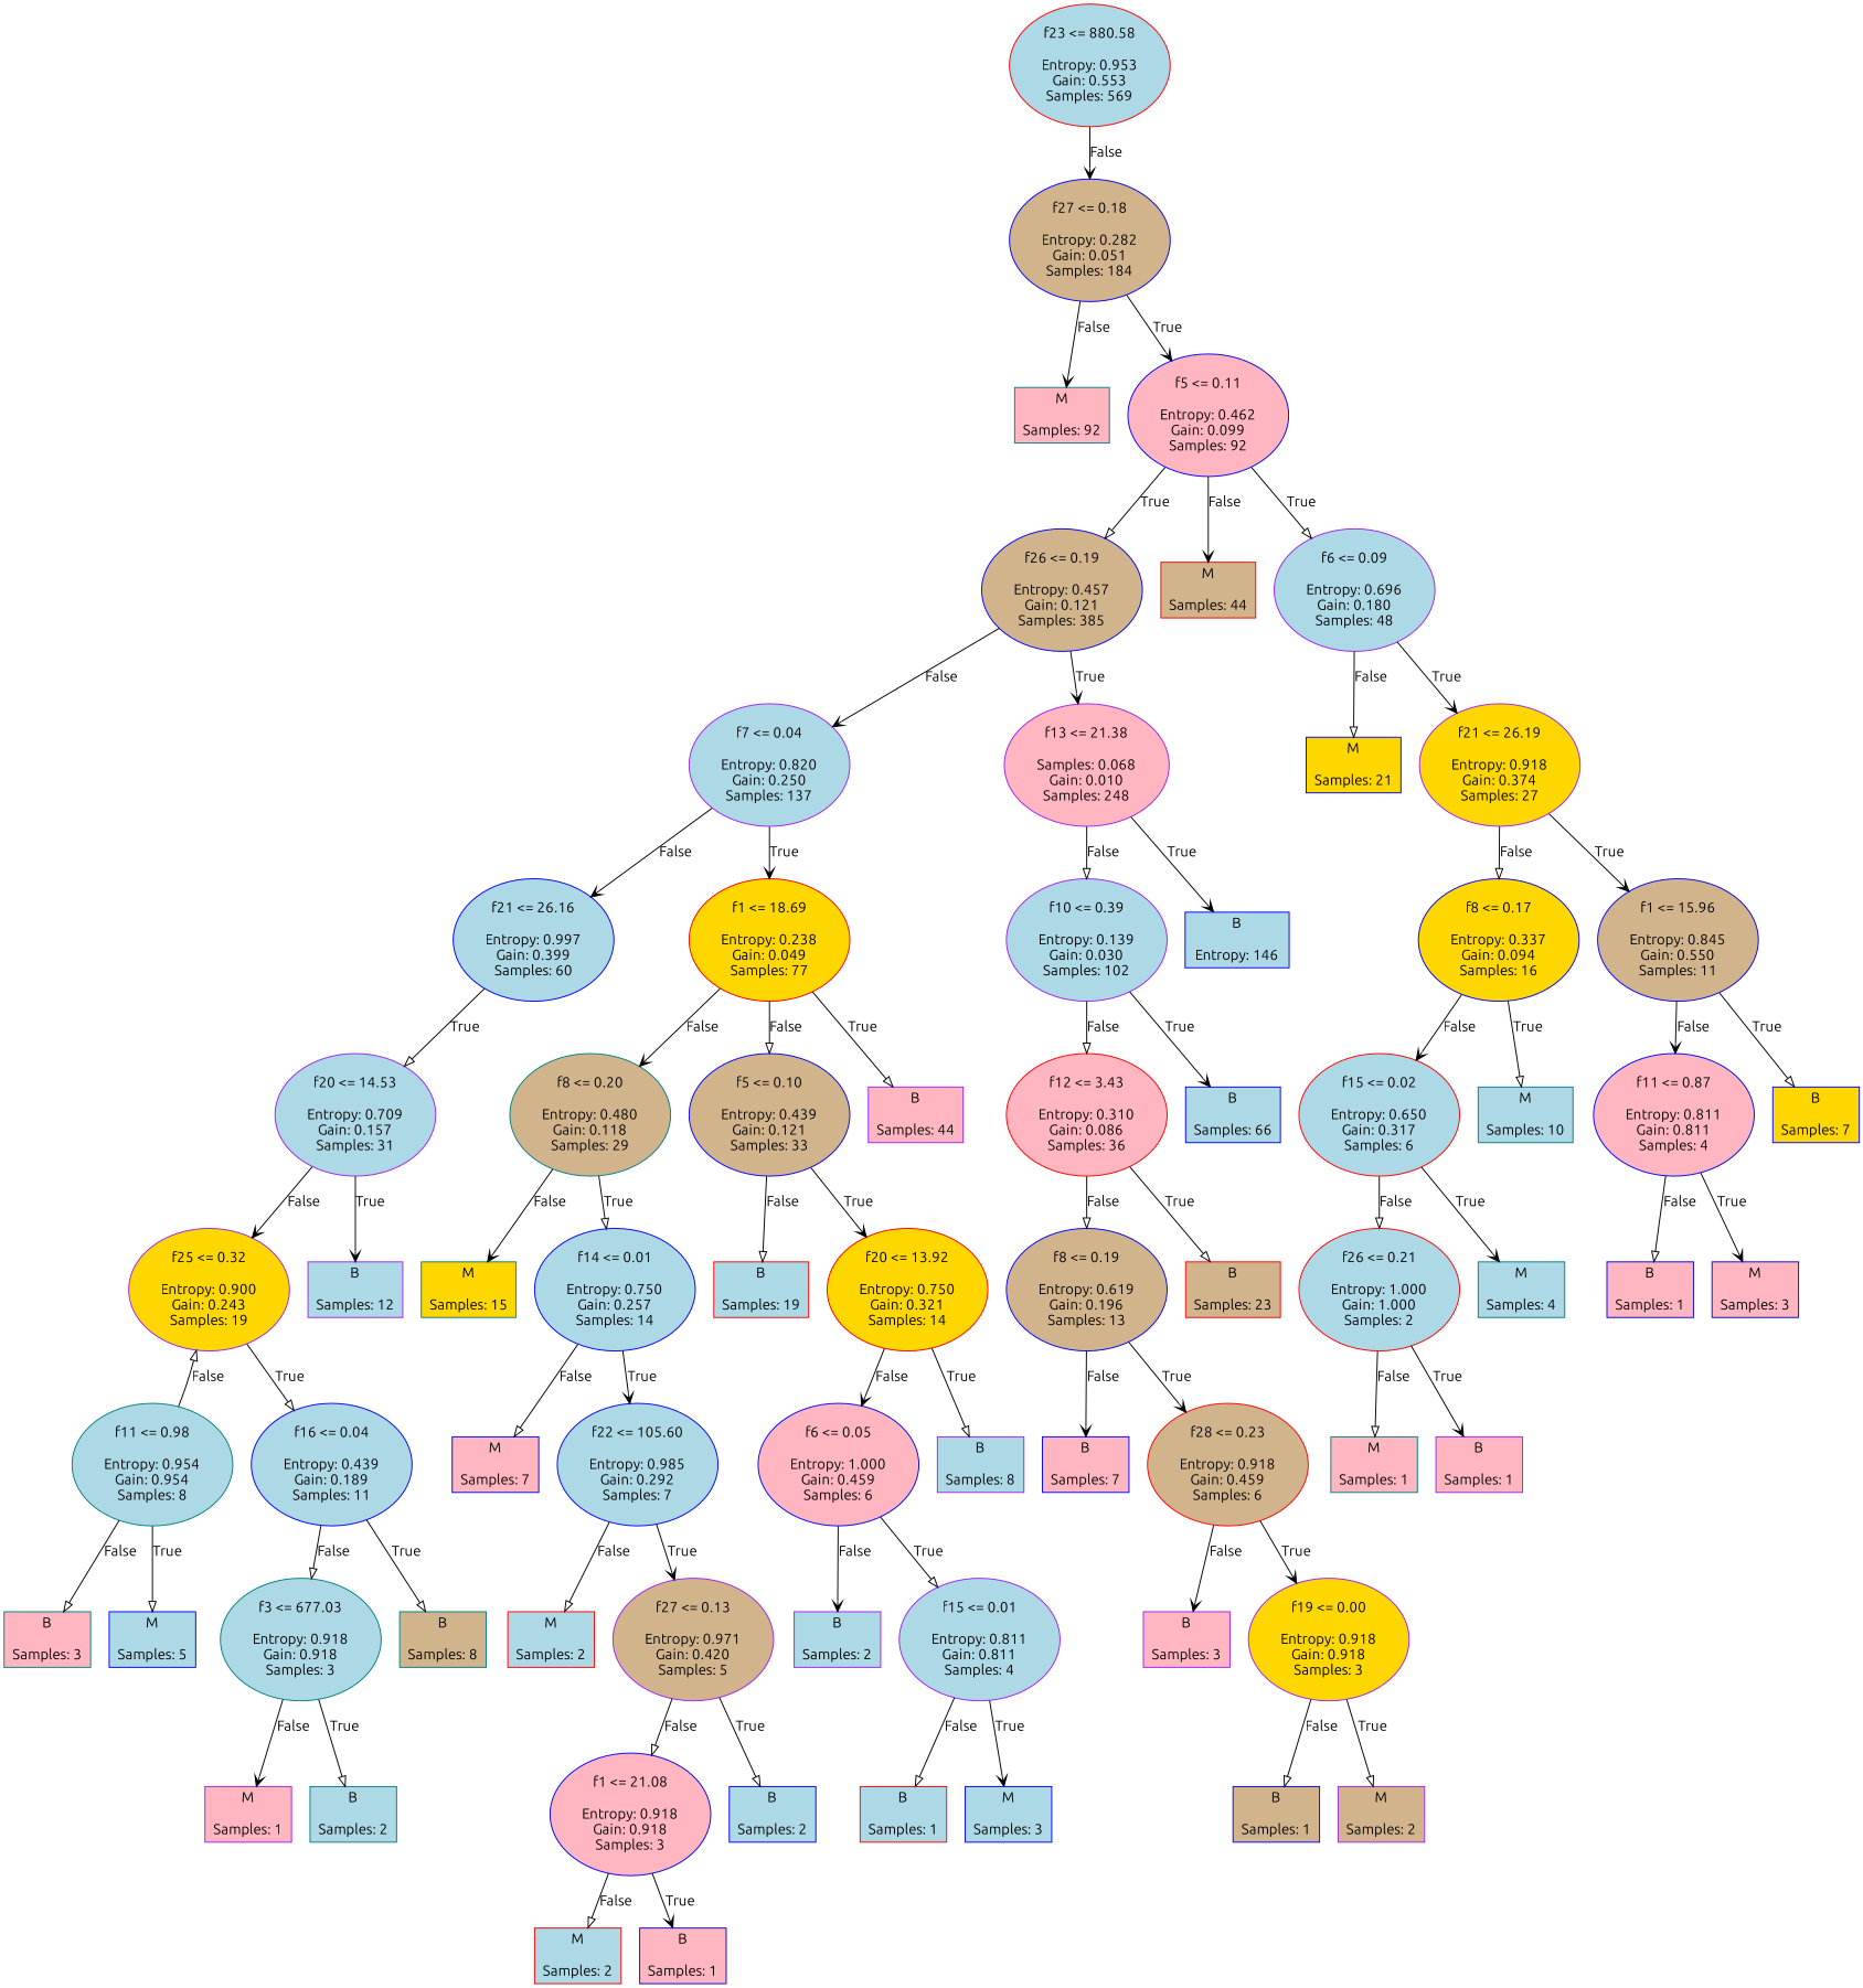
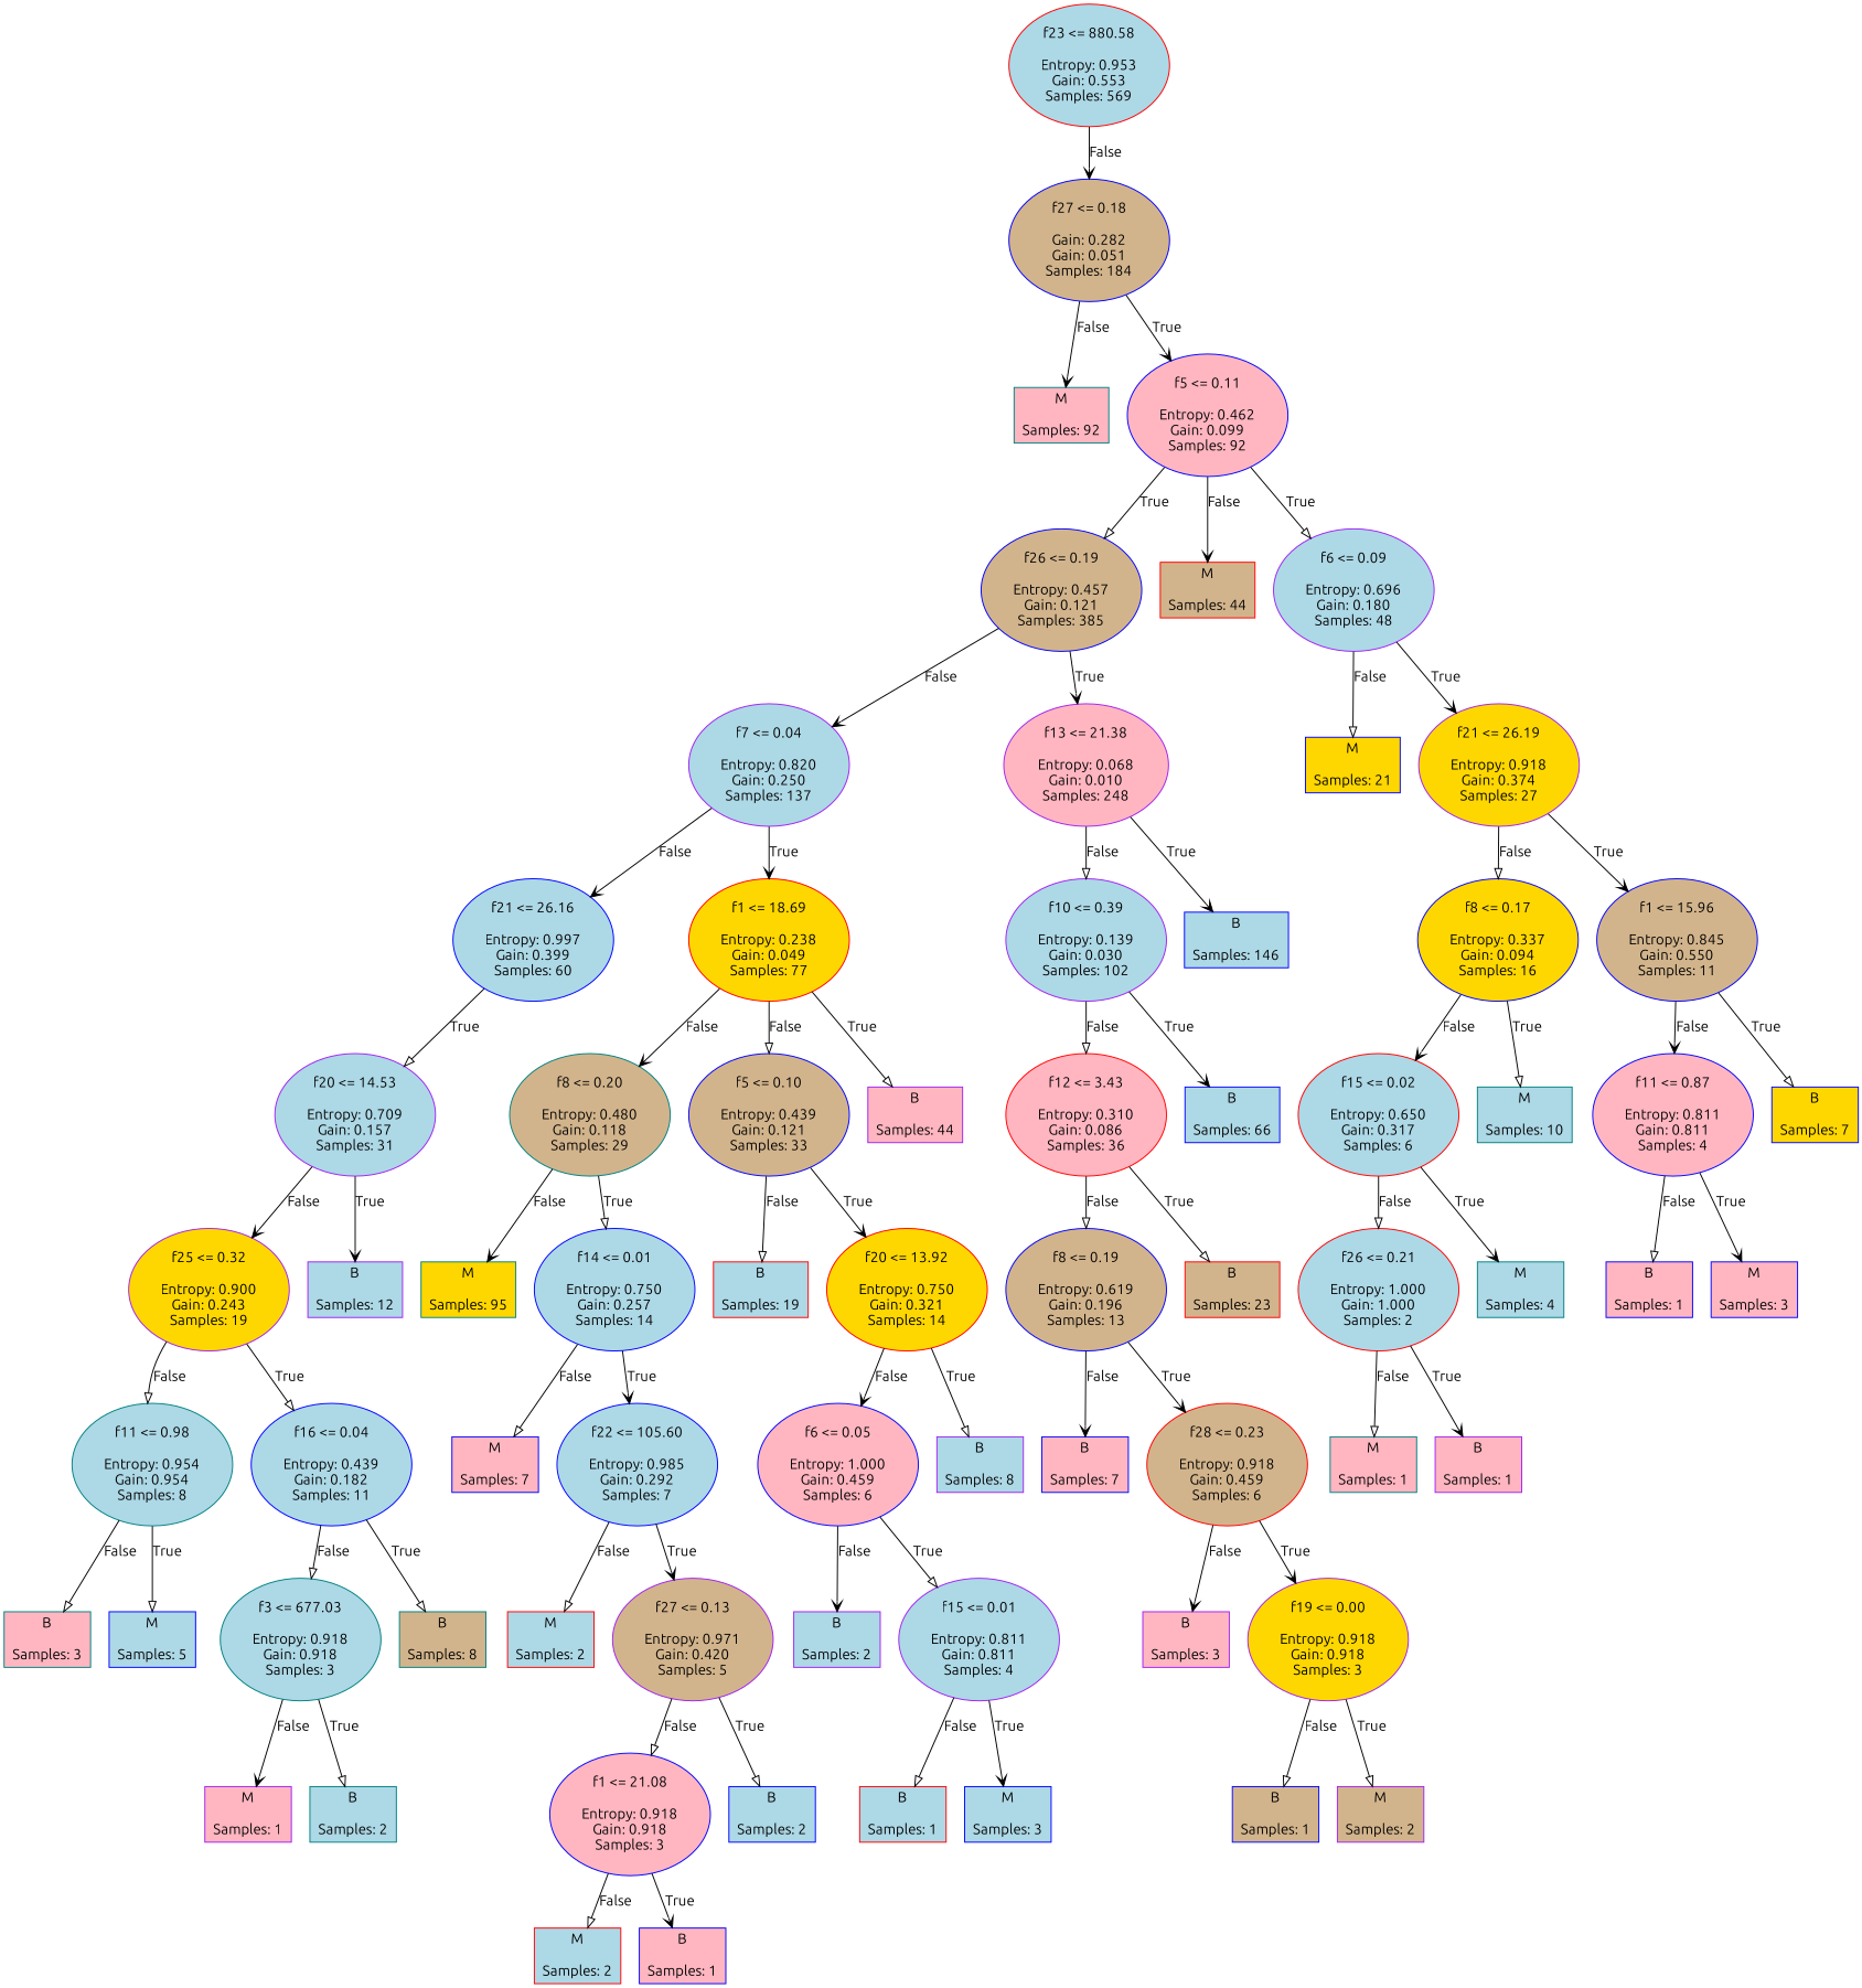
  digraph {
    fontname=Ubuntu
    node [color=blue fillcolor=lightblue fontname=Ubuntu shape=box style=filled]
    edge [arrowhead=onormal fontname=Ubuntu]
    n1 [color=red label="f23 <= 880.58\n\nEntropy: 0.953\nGain: 0.553\nSamples: 569" shape=ellipse]
-   n2 [fillcolor=tan label="f27 <= 0.18\n\nEntropy: 0.282\nGain: 0.051\nSamples: 184" shape=ellipse]
+   n2 [fillcolor=tan label="f27 <= 0.18\n\nGain: 0.282\nGain: 0.051\nSamples: 184" shape=ellipse]
    n3 [color=teal fillcolor=lightpink label="M\n\nSamples: 92"]
    n4 [fillcolor=lightpink label="f5 <= 0.11\n\nEntropy: 0.462\nGain: 0.099\nSamples: 92" shape=ellipse]
    n5 [fillcolor=tan label="f26 <= 0.19\n\nEntropy: 0.457\nGain: 0.121\nSamples: 385" shape=ellipse]
    n6 [color=purple label="f7 <= 0.04\n\nEntropy: 0.820\nGain: 0.250\nSamples: 137" shape=ellipse]
-   n7 [color=purple fillcolor=lightpink label="f13 <= 21.38\n\nSamples: 0.068\nGain: 0.010\nSamples: 248" shape=ellipse]
+   n7 [color=purple fillcolor=lightpink label="f13 <= 21.38\n\nEntropy: 0.068\nGain: 0.010\nSamples: 248" shape=ellipse]
    n8 [color=red fillcolor=tan label="M\n\nSamples: 44"]
    n9 [color=purple label="f6 <= 0.09\n\nEntropy: 0.696\nGain: 0.180\nSamples: 48" shape=ellipse]
    n10 [label="f21 <= 26.16\n\nEntropy: 0.997\nGain: 0.399\nSamples: 60" shape=ellipse]
    n11 [color=red fillcolor=gold label="f1 <= 18.69\n\nEntropy: 0.238\nGain: 0.049\nSamples: 77" shape=ellipse]
    n12 [color=purple label="f10 <= 0.39\n\nEntropy: 0.139\nGain: 0.030\nSamples: 102" shape=ellipse]
-   n13 [label="B\n\nEntropy: 146"]
+   n13 [label="B\n\nSamples: 146"]
    n14 [fillcolor=gold label="M\n\nSamples: 21"]
    n15 [color=purple fillcolor=gold label="f21 <= 26.19\n\nEntropy: 0.918\nGain: 0.374\nSamples: 27" shape=ellipse]
    n16 [color=purple label="f20 <= 14.53\n\nEntropy: 0.709\nGain: 0.157\nSamples: 31" shape=ellipse]
    n17 [color=teal fillcolor=tan label="f8 <= 0.20\n\nEntropy: 0.480\nGain: 0.118\nSamples: 29" shape=ellipse]
    n18 [fillcolor=tan label="f5 <= 0.10\n\nEntropy: 0.439\nGain: 0.121\nSamples: 33" shape=ellipse]
    n19 [color=purple fillcolor=lightpink label="B\n\nSamples: 44"]
    n20 [color=red fillcolor=lightpink label="f12 <= 3.43\n\nEntropy: 0.310\nGain: 0.086\nSamples: 36" shape=ellipse]
    n21 [label="B\n\nSamples: 66"]
    n22 [fillcolor=gold label="f8 <= 0.17\n\nEntropy: 0.337\nGain: 0.094\nSamples: 16" shape=ellipse]
    n23 [fillcolor=tan label="f1 <= 15.96\n\nEntropy: 0.845\nGain: 0.550\nSamples: 11" shape=ellipse]
-   n24 [color=teal fillcolor=gold label="M\n\nSamples: 15"]
+   n24 [color=teal fillcolor=gold label="M\n\nSamples: 95"]
    n25 [label="f14 <= 0.01\n\nEntropy: 0.750\nGain: 0.257\nSamples: 14" shape=ellipse]
    n26 [color=purple fillcolor=gold label="f25 <= 0.32\n\nEntropy: 0.900\nGain: 0.243\nSamples: 19" shape=ellipse]
    n27 [color=purple label="B\n\nSamples: 12"]
    n28 [color=red label="B\n\nSamples: 19"]
    n29 [color=red fillcolor=gold label="f20 <= 13.92\n\nEntropy: 0.750\nGain: 0.321\nSamples: 14" shape=ellipse]
    n30 [fillcolor=tan label="f8 <= 0.19\n\nEntropy: 0.619\nGain: 0.196\nSamples: 13" shape=ellipse]
    n31 [color=red fillcolor=tan label="B\n\nSamples: 23"]
    n32 [color=red label="f15 <= 0.02\n\nEntropy: 0.650\nGain: 0.317\nSamples: 6" shape=ellipse]
    n33 [color=teal label="M\n\nSamples: 10"]
    n34 [fillcolor=lightpink label="f11 <= 0.87\n\nEntropy: 0.811\nGain: 0.811\nSamples: 4" shape=ellipse]
    n35 [fillcolor=gold label="B\n\nSamples: 7"]
    n36 [fillcolor=lightpink label="M\n\nSamples: 7"]
    n37 [label="f22 <= 105.60\n\nEntropy: 0.985\nGain: 0.292\nSamples: 7" shape=ellipse]
    n38 [color=teal label="f11 <= 0.98\n\nEntropy: 0.954\nGain: 0.954\nSamples: 8" shape=ellipse]
-   n39 [label="f16 <= 0.04\n\nEntropy: 0.439\nGain: 0.189\nSamples: 11" shape=ellipse]
+   n39 [label="f16 <= 0.04\n\nEntropy: 0.439\nGain: 0.182\nSamples: 11" shape=ellipse]
    n40 [fillcolor=lightpink label="f6 <= 0.05\n\nEntropy: 1.000\nGain: 0.459\nSamples: 6" shape=ellipse]
    n41 [color=purple label="B\n\nSamples: 8"]
    n42 [fillcolor=lightpink label="B\n\nSamples: 7"]
    n43 [color=red fillcolor=tan label="f28 <= 0.23\n\nEntropy: 0.918\nGain: 0.459\nSamples: 6" shape=ellipse]
    n44 [color=red label="f26 <= 0.21\n\nEntropy: 1.000\nGain: 1.000\nSamples: 2" shape=ellipse]
    n45 [color=teal label="M\n\nSamples: 4"]
    n46 [fillcolor=lightpink label="B\n\nSamples: 1"]
    n47 [fillcolor=lightpink label="M\n\nSamples: 3"]
    n48 [color=red label="M\n\nSamples: 2"]
    n49 [color=purple fillcolor=tan label="f27 <= 0.13\n\nEntropy: 0.971\nGain: 0.420\nSamples: 5" shape=ellipse]
    n50 [color=teal fillcolor=lightpink label="B\n\nSamples: 3"]
    n51 [label="M\n\nSamples: 5"]
    n52 [color=teal label="f3 <= 677.03\n\nEntropy: 0.918\nGain: 0.918\nSamples: 3" shape=ellipse]
    n53 [color=teal fillcolor=tan label="B\n\nSamples: 8"]
    n54 [color=purple label="B\n\nSamples: 2"]
    n55 [color=purple label="f15 <= 0.01\n\nEntropy: 0.811\nGain: 0.811\nSamples: 4" shape=ellipse]
    n56 [color=purple fillcolor=lightpink label="B\n\nSamples: 3"]
    n57 [color=purple fillcolor=gold label="f19 <= 0.00\n\nEntropy: 0.918\nGain: 0.918\nSamples: 3" shape=ellipse]
    n58 [color=teal fillcolor=lightpink label="M\n\nSamples: 1"]
    n59 [color=purple fillcolor=lightpink label="B\n\nSamples: 1"]
    n60 [fillcolor=lightpink label="f1 <= 21.08\n\nEntropy: 0.918\nGain: 0.918\nSamples: 3" shape=ellipse]
    n61 [label="B\n\nSamples: 2"]
    n62 [color=purple fillcolor=lightpink label="M\n\nSamples: 1"]
    n63 [color=teal label="B\n\nSamples: 2"]
    n64 [color=red label="B\n\nSamples: 1"]
    n65 [label="M\n\nSamples: 3"]
    n66 [fillcolor=tan label="B\n\nSamples: 1"]
    n67 [color=purple fillcolor=tan label="M\n\nSamples: 2"]
    n68 [color=red label="M\n\nSamples: 2"]
    n69 [fillcolor=lightpink label="B\n\nSamples: 1"]
    n1 -> n2 [arrowhead=vee label=False]
    n2 -> n3 [arrowhead=vee label=False]
    n2 -> n4 [arrowhead=vee label=True]
    n4 -> n5 [label=True]
    n4 -> n8 [arrowhead=vee label=False]
    n4 -> n9 [label=True]
    n5 -> n6 [arrowhead=vee label=False]
    n5 -> n7 [arrowhead=vee label=True]
    n6 -> n10 [arrowhead=vee label=False]
    n6 -> n11 [arrowhead=vee label=True]
    n7 -> n12 [label=False]
    n7 -> n13 [arrowhead=vee label=True]
    n9 -> n14 [label=False]
    n9 -> n15 [arrowhead=vee label=True]
    n10 -> n16 [label=True]
    n11 -> n17 [arrowhead=vee label=False]
    n11 -> n18 [label=False]
    n11 -> n19 [label=True]
    n12 -> n20 [label=False]
    n12 -> n21 [arrowhead=vee label=True]
    n15 -> n22 [label=False]
    n15 -> n23 [arrowhead=vee label=True]
    n16 -> n26 [arrowhead=vee label=False]
    n16 -> n27 [arrowhead=vee label=True]
    n17 -> n24 [arrowhead=vee label=False]
    n17 -> n25 [label=True]
    n18 -> n28 [label=False]
    n18 -> n29 [arrowhead=vee label=True]
    n20 -> n30 [label=False]
    n20 -> n31 [label=True]
    n22 -> n32 [arrowhead=vee label=False]
    n22 -> n33 [label=True]
    n23 -> n34 [arrowhead=vee label=False]
    n23 -> n35 [label=True]
    n25 -> n36 [label=False]
    n25 -> n37 [arrowhead=vee label=True]
-   n38 -> n26 [label=False]
+   n26 -> n38 [label=False]
    n26 -> n39 [label=True]
    n29 -> n40 [arrowhead=vee label=False]
    n29 -> n41 [label=True]
    n30 -> n42 [arrowhead=vee label=False]
    n30 -> n43 [arrowhead=vee label=True]
    n32 -> n44 [label=False]
    n32 -> n45 [arrowhead=vee label=True]
    n34 -> n46 [label=False]
    n34 -> n47 [arrowhead=vee label=True]
    n37 -> n48 [label=False]
    n37 -> n49 [arrowhead=vee label=True]
    n38 -> n50 [label=False]
    n38 -> n51 [label=True]
    n39 -> n52 [label=False]
    n39 -> n53 [label=True]
    n40 -> n54 [arrowhead=vee label=False]
    n40 -> n55 [label=True]
    n43 -> n56 [arrowhead=vee label=False]
    n43 -> n57 [arrowhead=vee label=True]
    n44 -> n58 [label=False]
    n44 -> n59 [arrowhead=vee label=True]
    n49 -> n60 [label=False]
    n49 -> n61 [label=True]
    n52 -> n62 [arrowhead=vee label=False]
    n52 -> n63 [label=True]
    n55 -> n64 [label=False]
    n55 -> n65 [arrowhead=vee label=True]
    n57 -> n66 [label=False]
    n57 -> n67 [label=True]
    n60 -> n68 [label=False]
    n60 -> n69 [arrowhead=vee label=True]
  }
